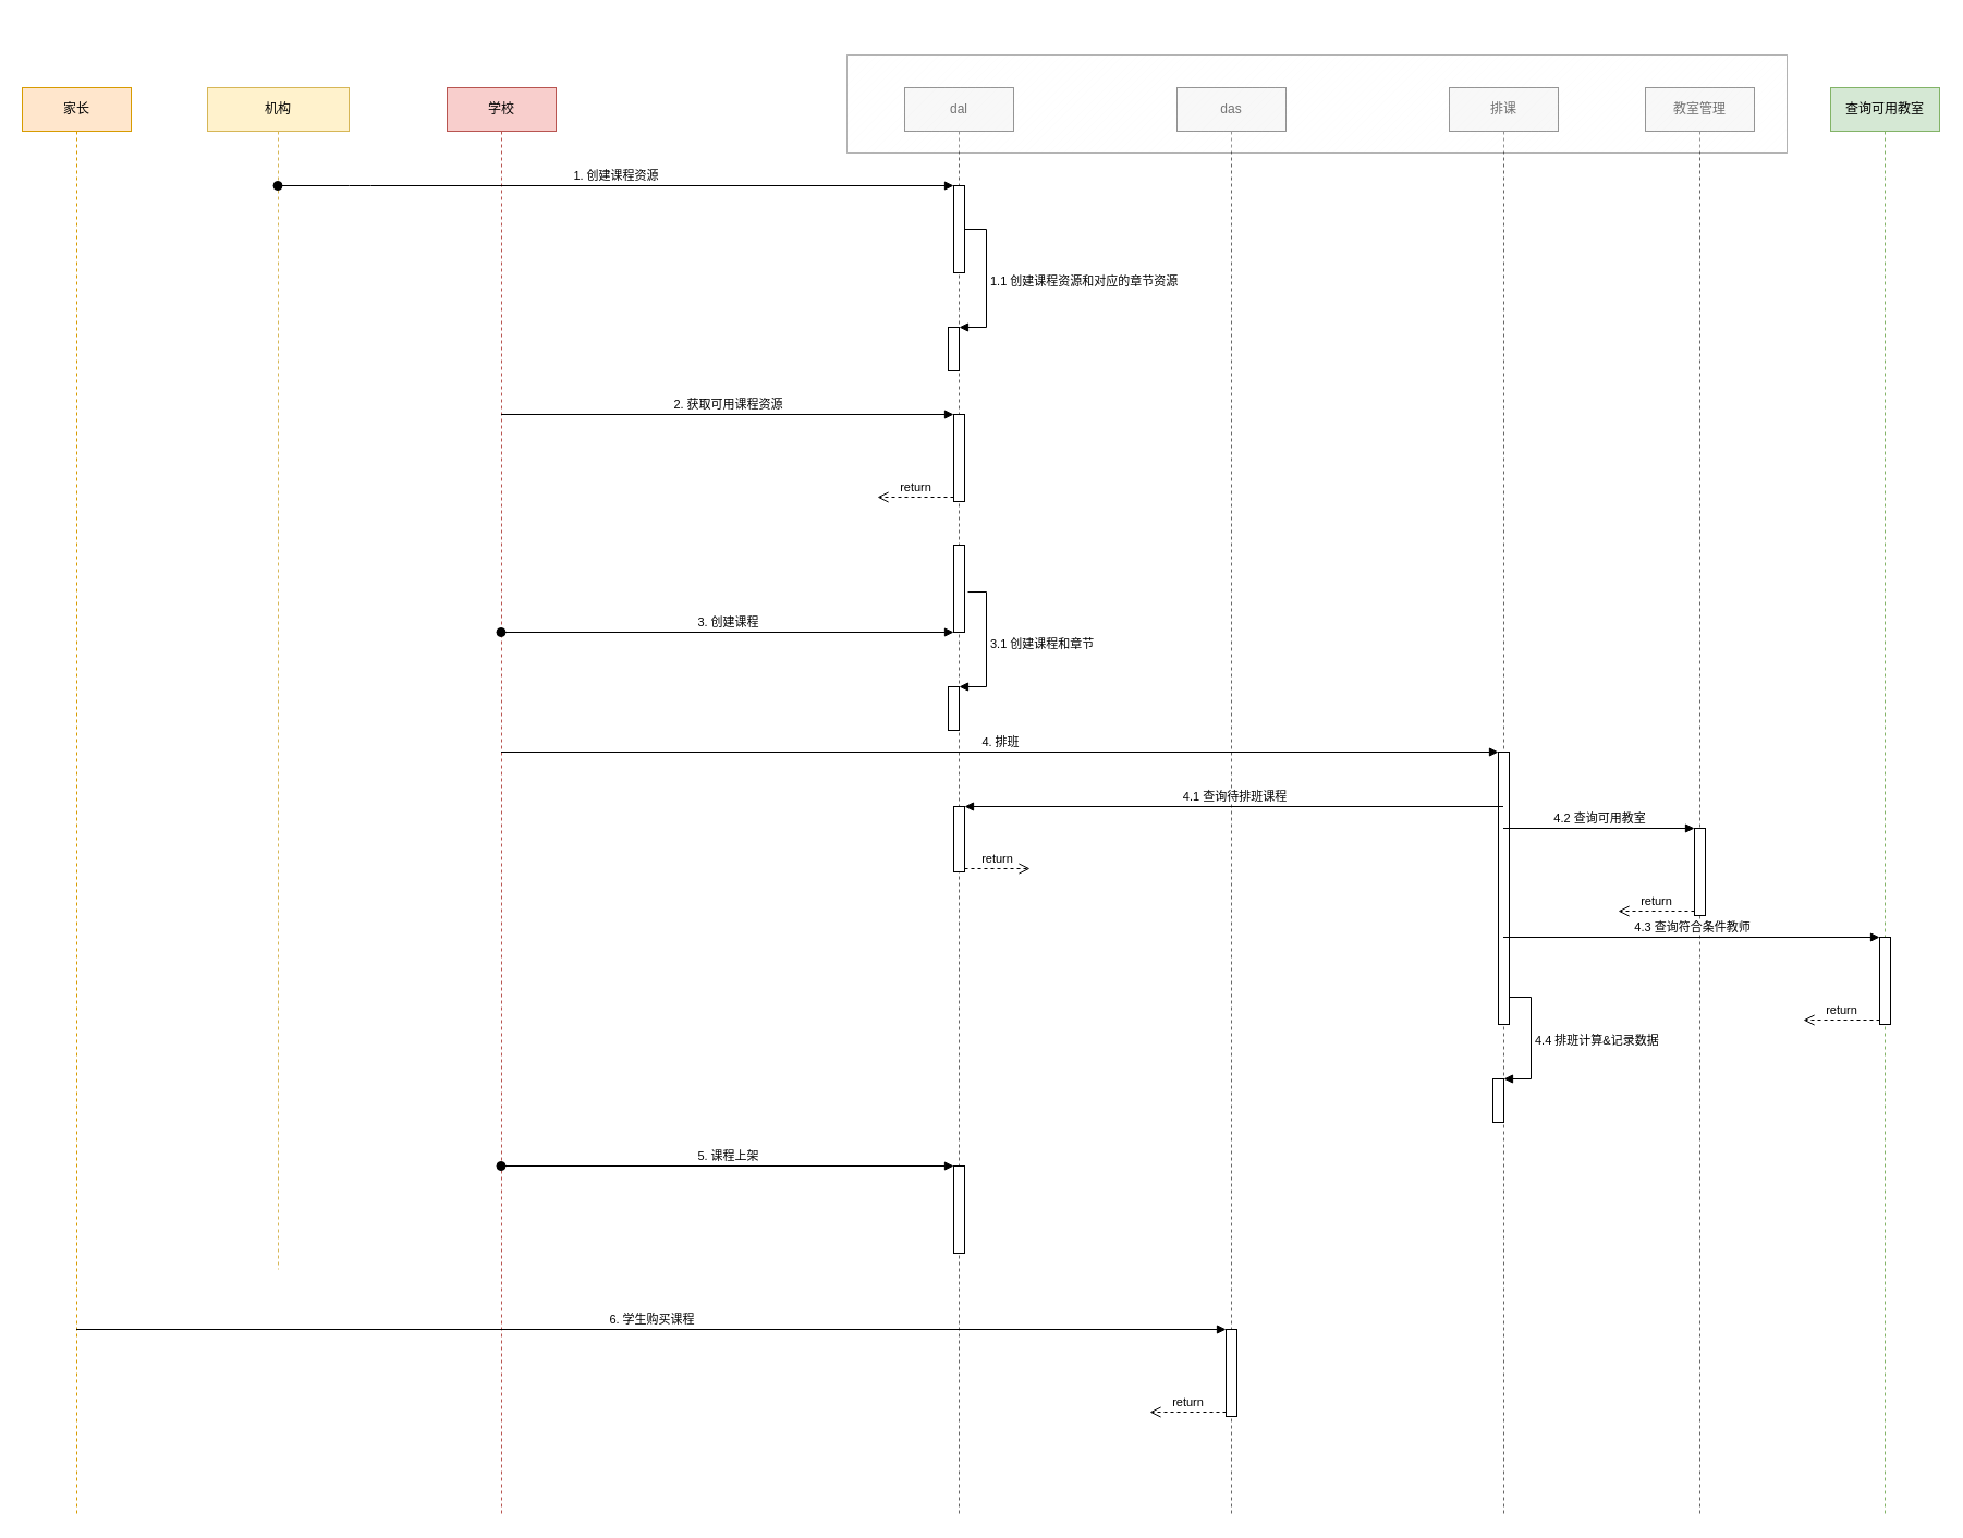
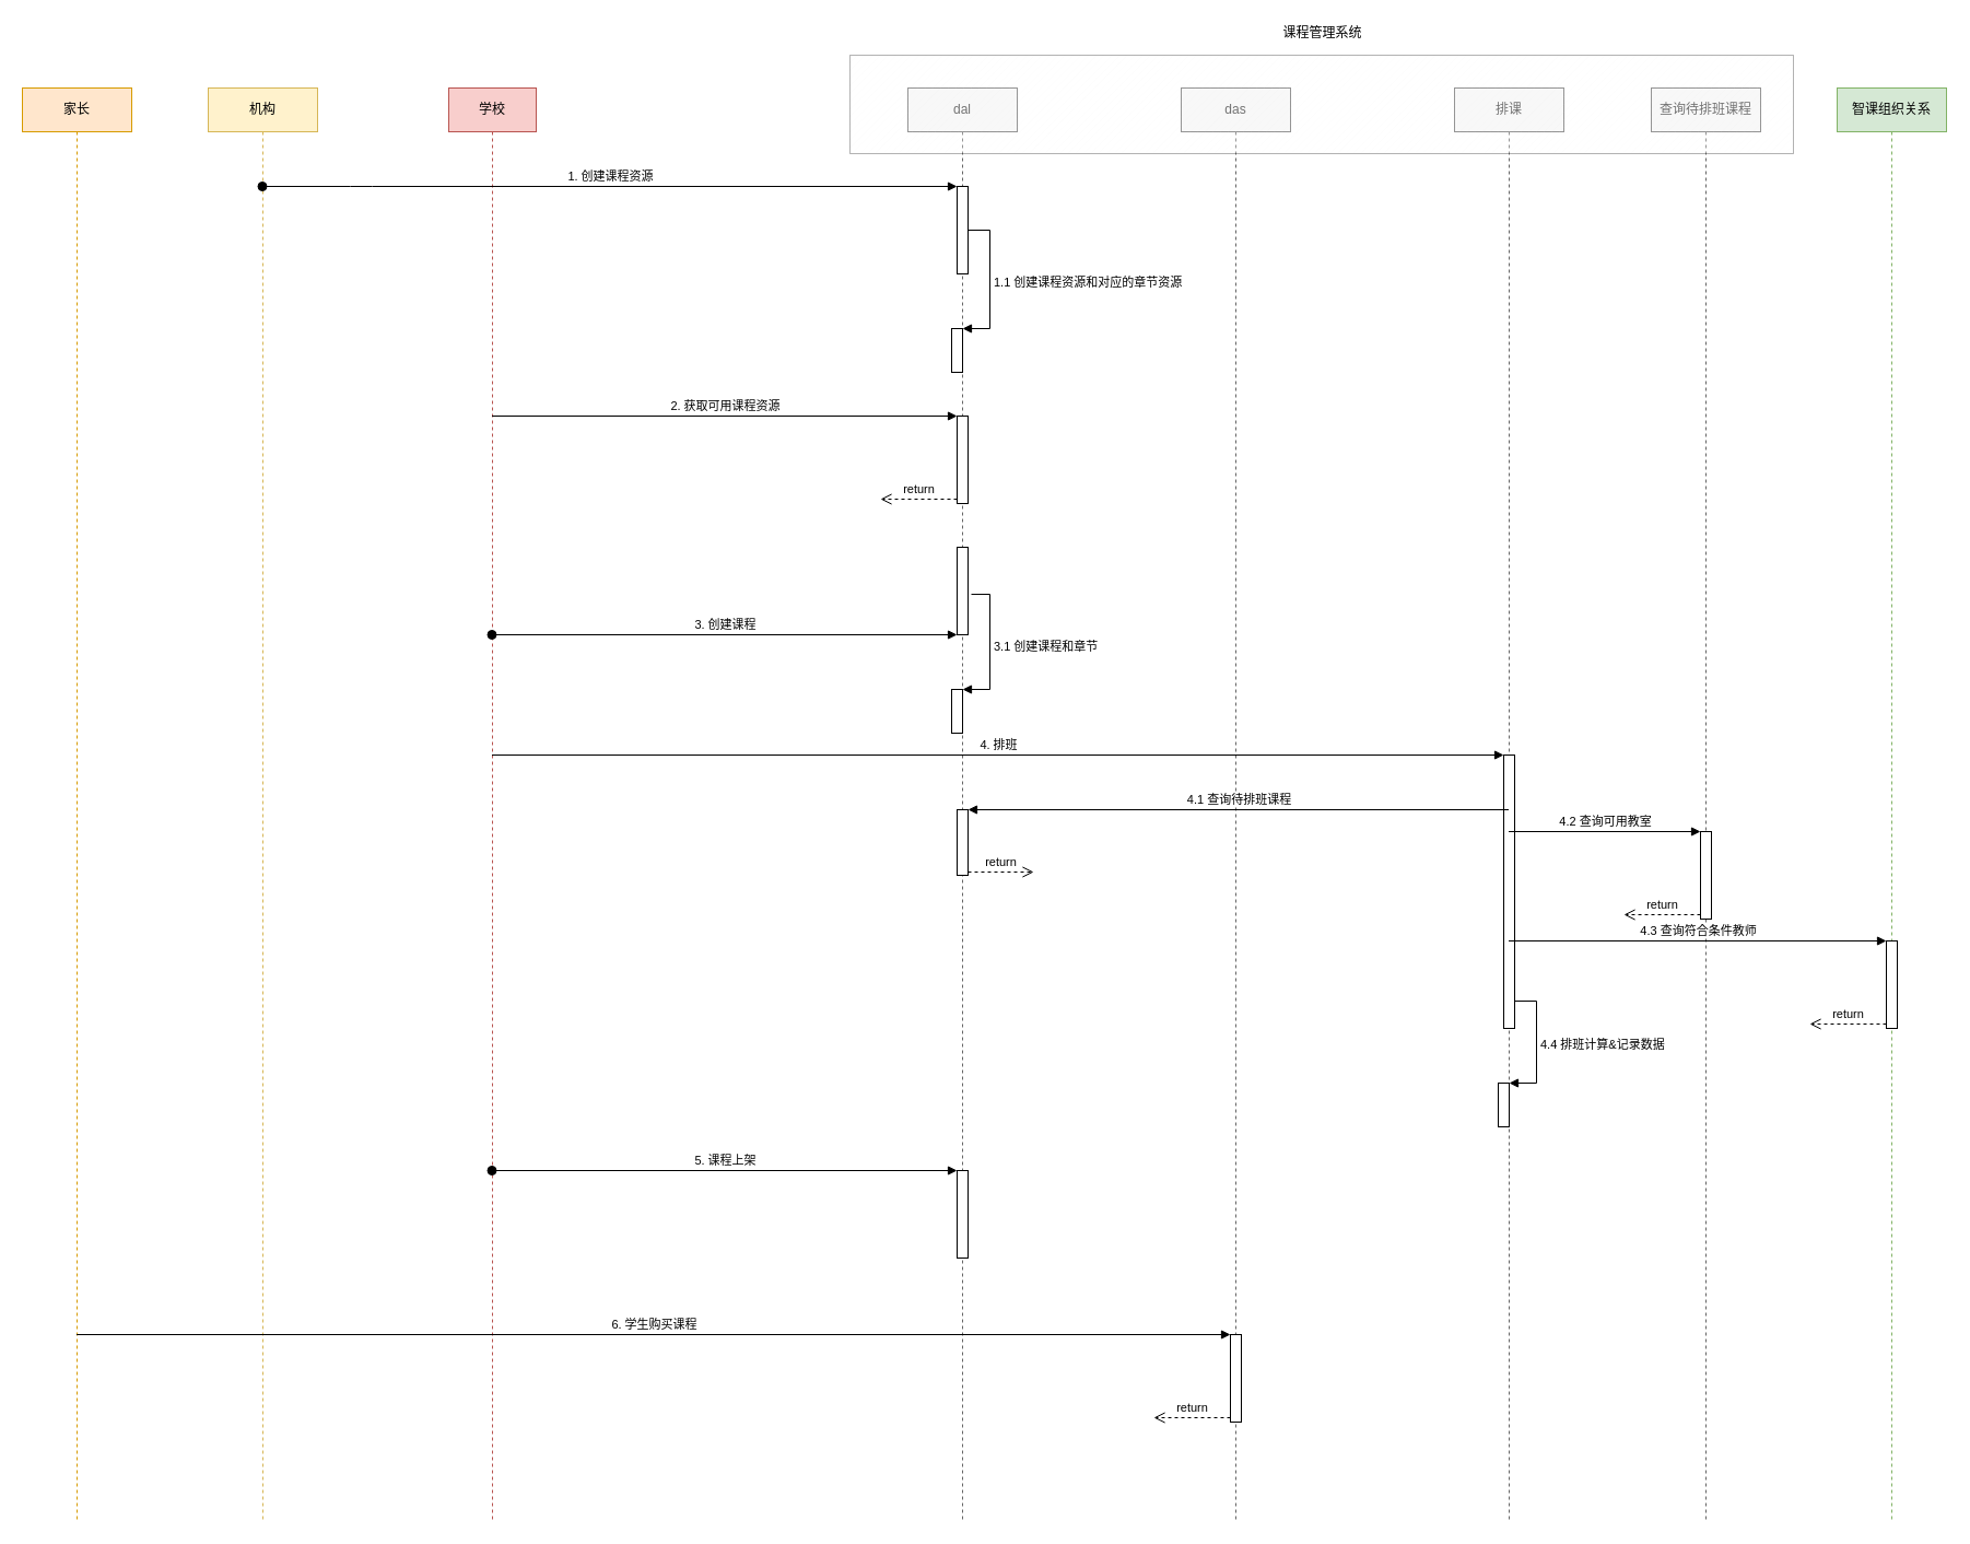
  <mxCell id="0" />
  <mxCell id="1" parent="0" />
- <mxCell id="2" value="机构" style="shape=umlLifeline;perimeter=lifelinePerimeter;whiteSpace=wrap;html=1;container=1;collapsible=0;recursiveResize=0;outlineConnect=0;fillColor=#fff2cc;strokeColor=#d6b656;" vertex="1" parent="1"><mxGeometry x="190" y="80" width="130" height="1085" as="geometry" /></mxCell>
- <mxCell id="3" value="学校" style="shape=umlLifeline;perimeter=lifelinePerimeter;whiteSpace=wrap;html=1;container=1;collapsible=0;recursiveResize=0;outlineConnect=0;fillColor=#f8cecc;strokeColor=#b85450;" vertex="1" parent="1"><mxGeometry x="410" y="80" width="100" height="1310" as="geometry" /></mxCell>
+ <mxCell id="2" value="机构" style="shape=umlLifeline;perimeter=lifelinePerimeter;whiteSpace=wrap;html=1;container=1;collapsible=0;recursiveResize=0;outlineConnect=0;fillColor=#fff2cc;strokeColor=#d6b656;" vertex="1" parent="1"><mxGeometry x="190" y="80" width="100" height="1310" as="geometry" /></mxCell>
+ <mxCell id="3" value="学校" style="shape=umlLifeline;perimeter=lifelinePerimeter;whiteSpace=wrap;html=1;container=1;collapsible=0;recursiveResize=0;outlineConnect=0;fillColor=#f8cecc;strokeColor=#b85450;" vertex="1" parent="1"><mxGeometry x="410" y="80" width="80" height="1310" as="geometry" /></mxCell>
  <mxCell id="4" value="dal" style="shape=umlLifeline;perimeter=lifelinePerimeter;whiteSpace=wrap;html=1;container=1;collapsible=0;recursiveResize=0;outlineConnect=0;fillColor=#f5f5f5;strokeColor=#666666;fontColor=#333333;" vertex="1" parent="1"><mxGeometry x="830" y="80" width="100" height="1310" as="geometry" /></mxCell>
  <mxCell id="5" value="" style="html=1;points=[];perimeter=orthogonalPerimeter;" vertex="1" parent="4"><mxGeometry x="45" y="90" width="10" height="80" as="geometry" /></mxCell>
  <mxCell id="6" value="" style="html=1;points=[];perimeter=orthogonalPerimeter;" vertex="1" parent="4"><mxGeometry x="40" y="220" width="10" height="40" as="geometry" /></mxCell>
  <mxCell id="7" value="1.1 创建课程资源和对应的章节资源" style="edgeStyle=orthogonalEdgeStyle;html=1;align=left;spacingLeft=2;endArrow=block;rounded=0;entryX=1;entryY=0;" edge="1" target="6" parent="4" source="5"><mxGeometry relative="1" as="geometry"><mxPoint x="45" y="200" as="sourcePoint" /><Array as="points"><mxPoint x="75" y="130" /><mxPoint x="75" y="220" /></Array></mxGeometry></mxCell>
  <mxCell id="8" value="" style="html=1;points=[];perimeter=orthogonalPerimeter;" vertex="1" parent="4"><mxGeometry x="45" y="300" width="10" height="80" as="geometry" /></mxCell>
  <mxCell id="9" value="return" style="html=1;verticalAlign=bottom;endArrow=open;dashed=1;endSize=8;exitX=0;exitY=0.95;" edge="1" source="8" parent="4"><mxGeometry relative="1" as="geometry"><mxPoint x="-25" y="376" as="targetPoint" /></mxGeometry></mxCell>
  <mxCell id="10" value="" style="html=1;points=[];perimeter=orthogonalPerimeter;" vertex="1" parent="4"><mxGeometry x="45" y="420" width="10" height="80" as="geometry" /></mxCell>
  <mxCell id="11" value="" style="html=1;points=[];perimeter=orthogonalPerimeter;" vertex="1" parent="4"><mxGeometry x="40" y="550" width="10" height="40" as="geometry" /></mxCell>
  <mxCell id="12" value="3.1 创建课程和章节" style="edgeStyle=orthogonalEdgeStyle;html=1;align=left;spacingLeft=2;endArrow=block;rounded=0;entryX=1;entryY=0;exitX=1.3;exitY=0.538;exitDx=0;exitDy=0;exitPerimeter=0;" edge="1" target="11" parent="4" source="10"><mxGeometry relative="1" as="geometry"><mxPoint x="45" y="530" as="sourcePoint" /><Array as="points"><mxPoint x="75" y="463" /><mxPoint x="75" y="550" /></Array></mxGeometry></mxCell>
  <mxCell id="13" value="" style="html=1;points=[];perimeter=orthogonalPerimeter;" vertex="1" parent="4"><mxGeometry x="45" y="660" width="10" height="60" as="geometry" /></mxCell>
  <mxCell id="14" value="return" style="html=1;verticalAlign=bottom;endArrow=open;dashed=1;endSize=8;exitX=1;exitY=0.95;" edge="1" source="13" parent="4"><mxGeometry relative="1" as="geometry"><mxPoint x="115" y="717" as="targetPoint" /></mxGeometry></mxCell>
  <mxCell id="15" value="" style="html=1;points=[];perimeter=orthogonalPerimeter;" vertex="1" parent="4"><mxGeometry x="45" y="990" width="10" height="80" as="geometry" /></mxCell>
  <mxCell id="16" value="das" style="shape=umlLifeline;perimeter=lifelinePerimeter;whiteSpace=wrap;html=1;container=1;collapsible=0;recursiveResize=0;outlineConnect=0;fillColor=#f5f5f5;strokeColor=#666666;fontColor=#333333;" vertex="1" parent="1"><mxGeometry x="1080" y="80" width="100" height="1310" as="geometry" /></mxCell>
  <mxCell id="17" value="" style="html=1;points=[];perimeter=orthogonalPerimeter;" vertex="1" parent="16"><mxGeometry x="45" y="1140" width="10" height="80" as="geometry" /></mxCell>
  <mxCell id="18" value="return" style="html=1;verticalAlign=bottom;endArrow=open;dashed=1;endSize=8;exitX=0;exitY=0.95;" edge="1" source="17" parent="16"><mxGeometry relative="1" as="geometry"><mxPoint x="-25" y="1216" as="targetPoint" /></mxGeometry></mxCell>
  <mxCell id="19" value="排课" style="shape=umlLifeline;perimeter=lifelinePerimeter;whiteSpace=wrap;html=1;container=1;collapsible=0;recursiveResize=0;outlineConnect=0;fillColor=#f5f5f5;strokeColor=#666666;fontColor=#333333;" vertex="1" parent="1"><mxGeometry x="1330" y="80" width="100" height="1310" as="geometry" /></mxCell>
  <mxCell id="20" value="" style="html=1;points=[];perimeter=orthogonalPerimeter;" vertex="1" parent="19"><mxGeometry x="45" y="610" width="10" height="250" as="geometry" /></mxCell>
  <mxCell id="21" value="" style="html=1;points=[];perimeter=orthogonalPerimeter;" vertex="1" parent="19"><mxGeometry x="40" y="910" width="10" height="40" as="geometry" /></mxCell>
  <mxCell id="22" value="4.4 排班计算&amp;amp;记录数据" style="edgeStyle=orthogonalEdgeStyle;html=1;align=left;spacingLeft=2;endArrow=block;rounded=0;entryX=1;entryY=0;" edge="1" target="21" parent="19" source="20"><mxGeometry relative="1" as="geometry"><mxPoint x="45" y="890" as="sourcePoint" /><Array as="points"><mxPoint x="75" y="835" /><mxPoint x="75" y="910" /></Array></mxGeometry></mxCell>
  <mxCell id="23" value="1. 创建课程资源" style="html=1;verticalAlign=bottom;startArrow=oval;endArrow=block;startSize=8;" edge="1" target="5" parent="1" source="2"><mxGeometry relative="1" as="geometry"><mxPoint x="310" y="180" as="sourcePoint" /><Array as="points"><mxPoint x="330" y="170" /></Array></mxGeometry></mxCell>
  <mxCell id="24" value="2. 获取可用课程资源" style="html=1;verticalAlign=bottom;endArrow=block;entryX=0;entryY=0;" edge="1" target="8" parent="1" source="3"><mxGeometry relative="1" as="geometry"><mxPoint x="805" y="380" as="sourcePoint" /></mxGeometry></mxCell>
  <mxCell id="25" value="3. 创建课程" style="html=1;verticalAlign=bottom;startArrow=oval;endArrow=block;startSize=8;" edge="1" target="10" parent="1" source="3"><mxGeometry relative="1" as="geometry"><mxPoint x="815" y="500" as="sourcePoint" /></mxGeometry></mxCell>
  <mxCell id="26" value="家长" style="shape=umlLifeline;perimeter=lifelinePerimeter;whiteSpace=wrap;html=1;container=1;collapsible=0;recursiveResize=0;outlineConnect=0;fillColor=#ffe6cc;strokeColor=#d79b00;" vertex="1" parent="1"><mxGeometry x="20" y="80" width="100" height="1310" as="geometry" /></mxCell>
  <mxCell id="27" value="4. 排班" style="html=1;verticalAlign=bottom;endArrow=block;entryX=0;entryY=0;" edge="1" target="20" parent="1" source="3"><mxGeometry relative="1" as="geometry"><mxPoint x="1305" y="690" as="sourcePoint" /></mxGeometry></mxCell>
  <mxCell id="28" value="4.1 查询待排班课程" style="html=1;verticalAlign=bottom;endArrow=block;entryX=1;entryY=0;" edge="1" target="13" parent="1" source="19"><mxGeometry relative="1" as="geometry"><mxPoint x="945" y="740" as="sourcePoint" /></mxGeometry></mxCell>
- <mxCell id="29" value="教室管理" style="shape=umlLifeline;perimeter=lifelinePerimeter;whiteSpace=wrap;html=1;container=1;collapsible=0;recursiveResize=0;outlineConnect=0;fillColor=#f5f5f5;strokeColor=#666666;fontColor=#333333;" vertex="1" parent="1"><mxGeometry x="1510" y="80" width="100" height="1310" as="geometry" /></mxCell>
+ <mxCell id="29" value="查询待排班课程" style="shape=umlLifeline;perimeter=lifelinePerimeter;whiteSpace=wrap;html=1;container=1;collapsible=0;recursiveResize=0;outlineConnect=0;fillColor=#f5f5f5;strokeColor=#666666;fontColor=#333333;" vertex="1" parent="1"><mxGeometry x="1510" y="80" width="100" height="1310" as="geometry" /></mxCell>
  <mxCell id="30" value="" style="html=1;points=[];perimeter=orthogonalPerimeter;" vertex="1" parent="29"><mxGeometry x="45" y="680" width="10" height="80" as="geometry" /></mxCell>
  <mxCell id="31" value="return" style="html=1;verticalAlign=bottom;endArrow=open;dashed=1;endSize=8;exitX=0;exitY=0.95;" edge="1" source="30" parent="29"><mxGeometry relative="1" as="geometry"><mxPoint x="-25" y="756" as="targetPoint" /></mxGeometry></mxCell>
- <mxCell id="32" value="查询可用教室" style="shape=umlLifeline;perimeter=lifelinePerimeter;whiteSpace=wrap;html=1;container=1;collapsible=0;recursiveResize=0;outlineConnect=0;fillColor=#d5e8d4;strokeColor=#82b366;" vertex="1" parent="1"><mxGeometry x="1680" y="80" width="100" height="1310" as="geometry" /></mxCell>
+ <mxCell id="32" value="智课组织关系" style="shape=umlLifeline;perimeter=lifelinePerimeter;whiteSpace=wrap;html=1;container=1;collapsible=0;recursiveResize=0;outlineConnect=0;fillColor=#d5e8d4;strokeColor=#82b366;" vertex="1" parent="1"><mxGeometry x="1680" y="80" width="100" height="1310" as="geometry" /></mxCell>
  <mxCell id="33" value="" style="html=1;points=[];perimeter=orthogonalPerimeter;" vertex="1" parent="32"><mxGeometry x="45" y="780" width="10" height="80" as="geometry" /></mxCell>
  <mxCell id="34" value="return" style="html=1;verticalAlign=bottom;endArrow=open;dashed=1;endSize=8;exitX=0;exitY=0.95;" edge="1" source="33" parent="32"><mxGeometry relative="1" as="geometry"><mxPoint x="-25" y="856" as="targetPoint" /></mxGeometry></mxCell>
  <mxCell id="35" value="4.2 查询可用教室" style="html=1;verticalAlign=bottom;endArrow=block;entryX=0;entryY=0;" edge="1" target="30" parent="1" source="19"><mxGeometry relative="1" as="geometry"><mxPoint x="1485" y="760" as="sourcePoint" /></mxGeometry></mxCell>
  <mxCell id="36" value="4.3 查询符合条件教师" style="html=1;verticalAlign=bottom;endArrow=block;entryX=0;entryY=0;" edge="1" target="33" parent="1" source="19"><mxGeometry relative="1" as="geometry"><mxPoint x="1655" y="860" as="sourcePoint" /></mxGeometry></mxCell>
  <mxCell id="37" value="5. 课程上架" style="html=1;verticalAlign=bottom;startArrow=oval;endArrow=block;startSize=8;" edge="1" target="15" parent="1" source="3"><mxGeometry relative="1" as="geometry"><mxPoint x="815" y="1070" as="sourcePoint" /></mxGeometry></mxCell>
  <mxCell id="38" value="6. 学生购买课程" style="html=1;verticalAlign=bottom;endArrow=block;entryX=0;entryY=0;" edge="1" target="17" parent="1" source="26"><mxGeometry relative="1" as="geometry"><mxPoint x="1055" y="1220" as="sourcePoint" /></mxGeometry></mxCell>
  <mxCell id="39" value="" style="verticalLabelPosition=bottom;verticalAlign=top;html=1;shape=mxgraph.basic.patternFillRect;fillStyle=diag;step=5;fillStrokeWidth=0.2;fillStrokeColor=#dddddd;opacity=30;" vertex="1" parent="1"><mxGeometry x="777" y="50" width="863" height="90" as="geometry" /></mxCell>
+ <mxCell id="40" value="课程管理系统" style="text;html=1;align=center;verticalAlign=middle;resizable=0;points=[];autosize=1;strokeColor=none;fillColor=none;" vertex="1" parent="1"><mxGeometry x="1163.5" y="20" width="90" height="20" as="geometry" /></mxCell>
